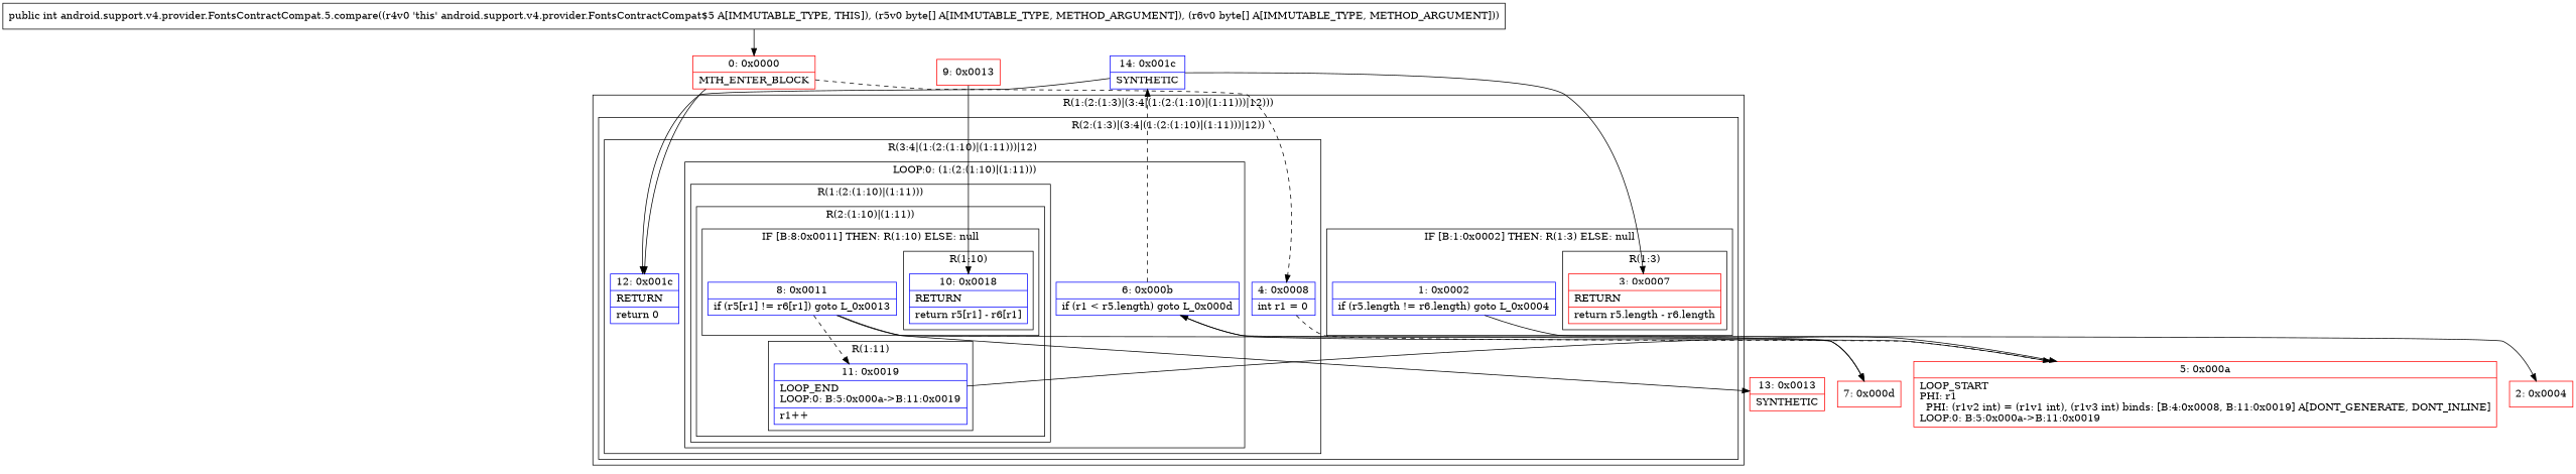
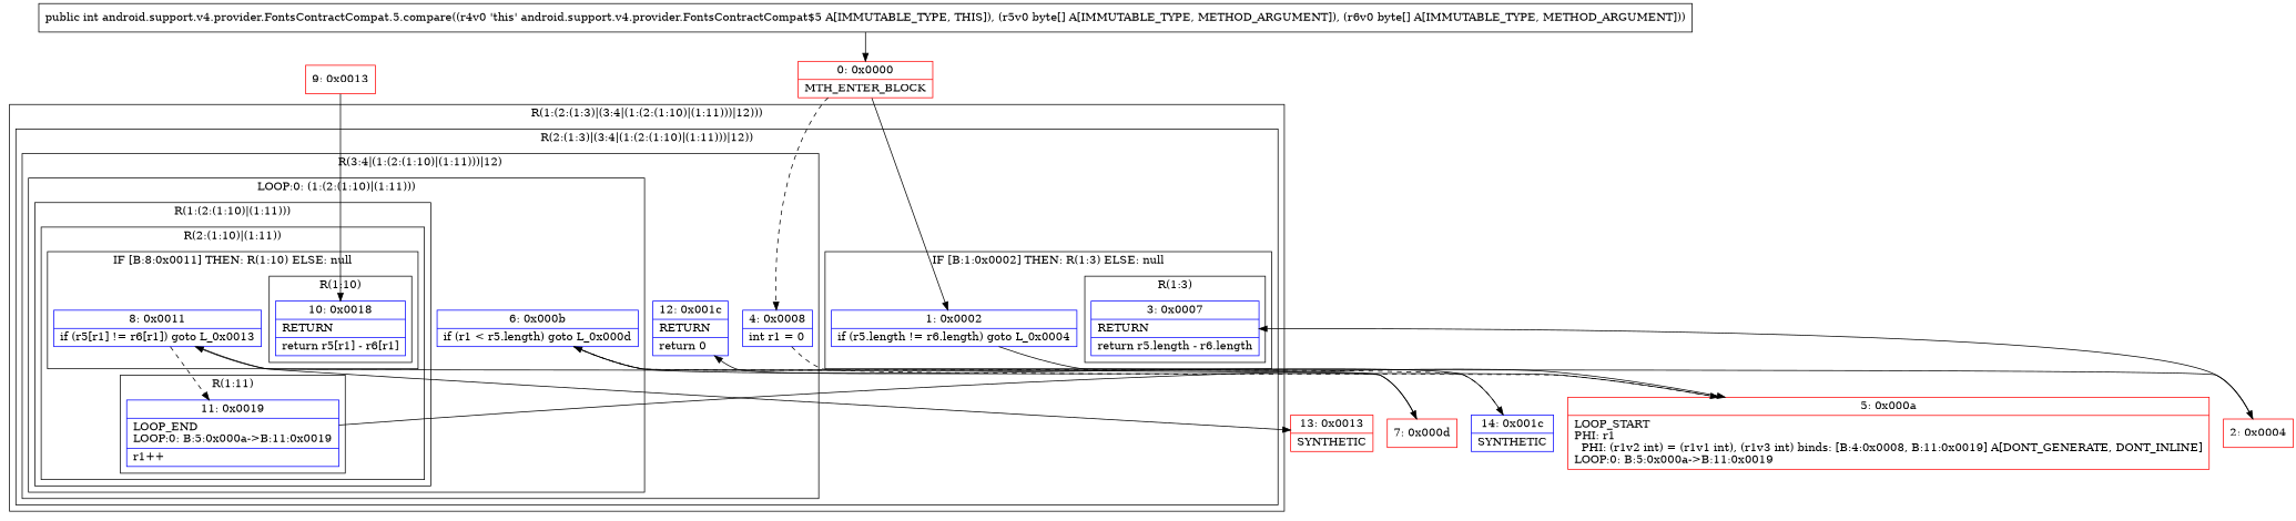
  digraph {
    node [color=blue shape=record]
-   n1 [color=red label="{3\:\ 0x0007|RETURN\l|return r5.length \- r6.length\l}"]
+   n1 [label="{3\:\ 0x0007|RETURN\l|return r5.length \- r6.length\l}"]
    n2 [label="{1\:\ 0x0002|if (r5.length != r6.length) goto L_0x0004\l}"]
    n3 [label="{10\:\ 0x0018|RETURN\l|return r5[r1] \- r6[r1]\l}"]
    n4 [label="{8\:\ 0x0011|if (r5[r1] != r6[r1]) goto L_0x0013\l}"]
    n5 [label="{11\:\ 0x0019|LOOP_END\lLOOP:0: B:5:0x000a\-\>B:11:0x0019\l|r1++\l}"]
    n6 [label="{6\:\ 0x000b|if (r1 \< r5.length) goto L_0x000d\l}"]
    n7 [label="{4\:\ 0x0008|int r1 = 0\l}"]
    n8 [label="{12\:\ 0x001c|RETURN\l|return 0\l}"]
    n9 [color=red label="{2\:\ 0x0004}"]
    n10 [color=red label="{13\:\ 0x0013|SYNTHETIC\l}"]
    n11 [color=red label="{5\:\ 0x000a|LOOP_START\lPHI: r1 \l  PHI: (r1v2 int) = (r1v1 int), (r1v3 int) binds: [B:4:0x0008, B:11:0x0019] A[DONT_GENERATE, DONT_INLINE]\lLOOP:0: B:5:0x000a\-\>B:11:0x0019\l}"]
    n12 [color=red label="{7\:\ 0x000d}"]
    n13 [label="{14\:\ 0x001c|SYNTHETIC\l}"]
    n14 [color=red label="{0\:\ 0x0000|MTH_ENTER_BLOCK\l}"]
    n15 [color=red label="{9\:\ 0x0013}"]
    n16 [label="{public int android.support.v4.provider.FontsContractCompat.5.compare((r4v0 'this' android.support.v4.provider.FontsContractCompat$5 A[IMMUTABLE_TYPE, THIS]), (r5v0 byte[] A[IMMUTABLE_TYPE, METHOD_ARGUMENT]), (r6v0 byte[] A[IMMUTABLE_TYPE, METHOD_ARGUMENT])) }" color=""]
    subgraph cluster_1 {
      label="R(1:(2:(1:3)|(3:4|(1:(2:(1:10)|(1:11)))|12)))"
      subgraph cluster_2 {
        label="R(2:(1:3)|(3:4|(1:(2:(1:10)|(1:11)))|12))"
        subgraph cluster_3 {
          label="IF [B:1:0x0002] THEN: R(1:3) ELSE: null"
          n2
          subgraph cluster_4 {
            label="R(1:3)"
            n1
          }
        }
        subgraph cluster_5 {
          label="R(3:4|(1:(2:(1:10)|(1:11)))|12)"
          n7
          n8
          subgraph cluster_6 {
            label="LOOP:0: (1:(2:(1:10)|(1:11)))"
            n6
            subgraph cluster_7 {
              label="R(1:(2:(1:10)|(1:11)))"
              subgraph cluster_8 {
                label="R(2:(1:10)|(1:11))"
                subgraph cluster_9 {
                  label="IF [B:8:0x0011] THEN: R(1:10) ELSE: null"
                  n4
                  subgraph cluster_10 {
                    label="R(1:10)"
                    n3
                  }
                }
                subgraph cluster_11 {
                  label="R(1:11)"
                  n5
                }
              }
            }
          }
        }
      }
    }
    n2 -> n9
    n4 -> n5 [style=dashed]
    n4 -> n10
    n5 -> n11
    n6 -> n12
    n6 -> n13 [style=dashed]
    n7 -> n11 [style=dashed]
-   n13 -> n1
+   n9 -> n1
    n11 -> n6
-   n4 -> n12
+   n12 -> n4
    n13 -> n8
-   n14 -> n8
+   n14 -> n2
    n14 -> n7 [style=dashed]
    n15 -> n3
    n16 -> n14
  }
